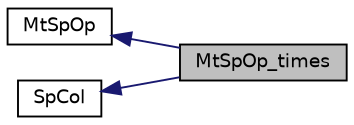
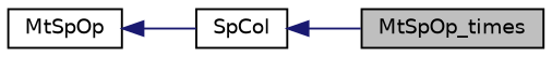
  digraph {
    rankdir=LR
    node [color=black fillcolor=white fontname=Helvetica fontsize=10 shape=record style=filled]
    edge [color=midnightblue dir=back fontname=Helvetica fontsize=10 labelfontname=Helvetica labelfontsize=10 shape=plaintext style=solid]
    n1 [fillcolor=grey75 fontcolor=black height=0.2 label=MtSpOp_times width=0.4]
    n2 [height=0.2 label=MtSpOp width=0.4]
    n3 [height=0.2 label=SpCol width=0.4]
-   n2 -> n1
+   n2 -> n3
    n3 -> n1
  }
